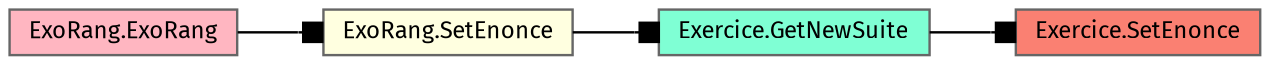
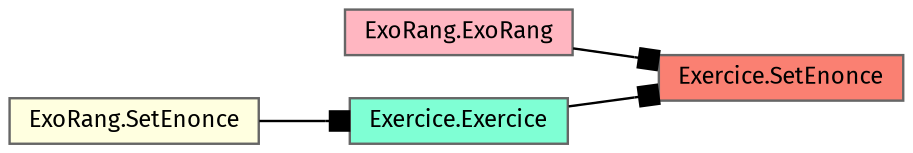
  digraph {
    fontname="Fira Sans"
    rankdir=LR
    node [color=grey40 fontname="Fira Sans" fontsize=10 shape=box style=filled]
    edge [arrowhead=box color=black fontname="Fira Sans" fontsize=10 labelfontname=Helvetica labelfontsize=10 style=solid]
    n1 [color=gray40 fillcolor=lightpink fontcolor=black height=0.2 label="ExoRang.ExoRang" width=0.4]
    n2 [fillcolor=lightyellow height=0.2 label="ExoRang.SetEnonce" width=0.4]
-   n3 [fillcolor=aquamarine height=0.2 label="Exercice.GetNewSuite" width=0.4]
+   n3 [fillcolor=aquamarine height=0.2 label="Exercice.Exercice" width=0.4]
    n4 [fillcolor=salmon height=0.2 label="Exercice.SetEnonce" width=0.4]
-   n1 -> n2
+   n1 -> n4
    n2 -> n3
    n3 -> n4
  }
